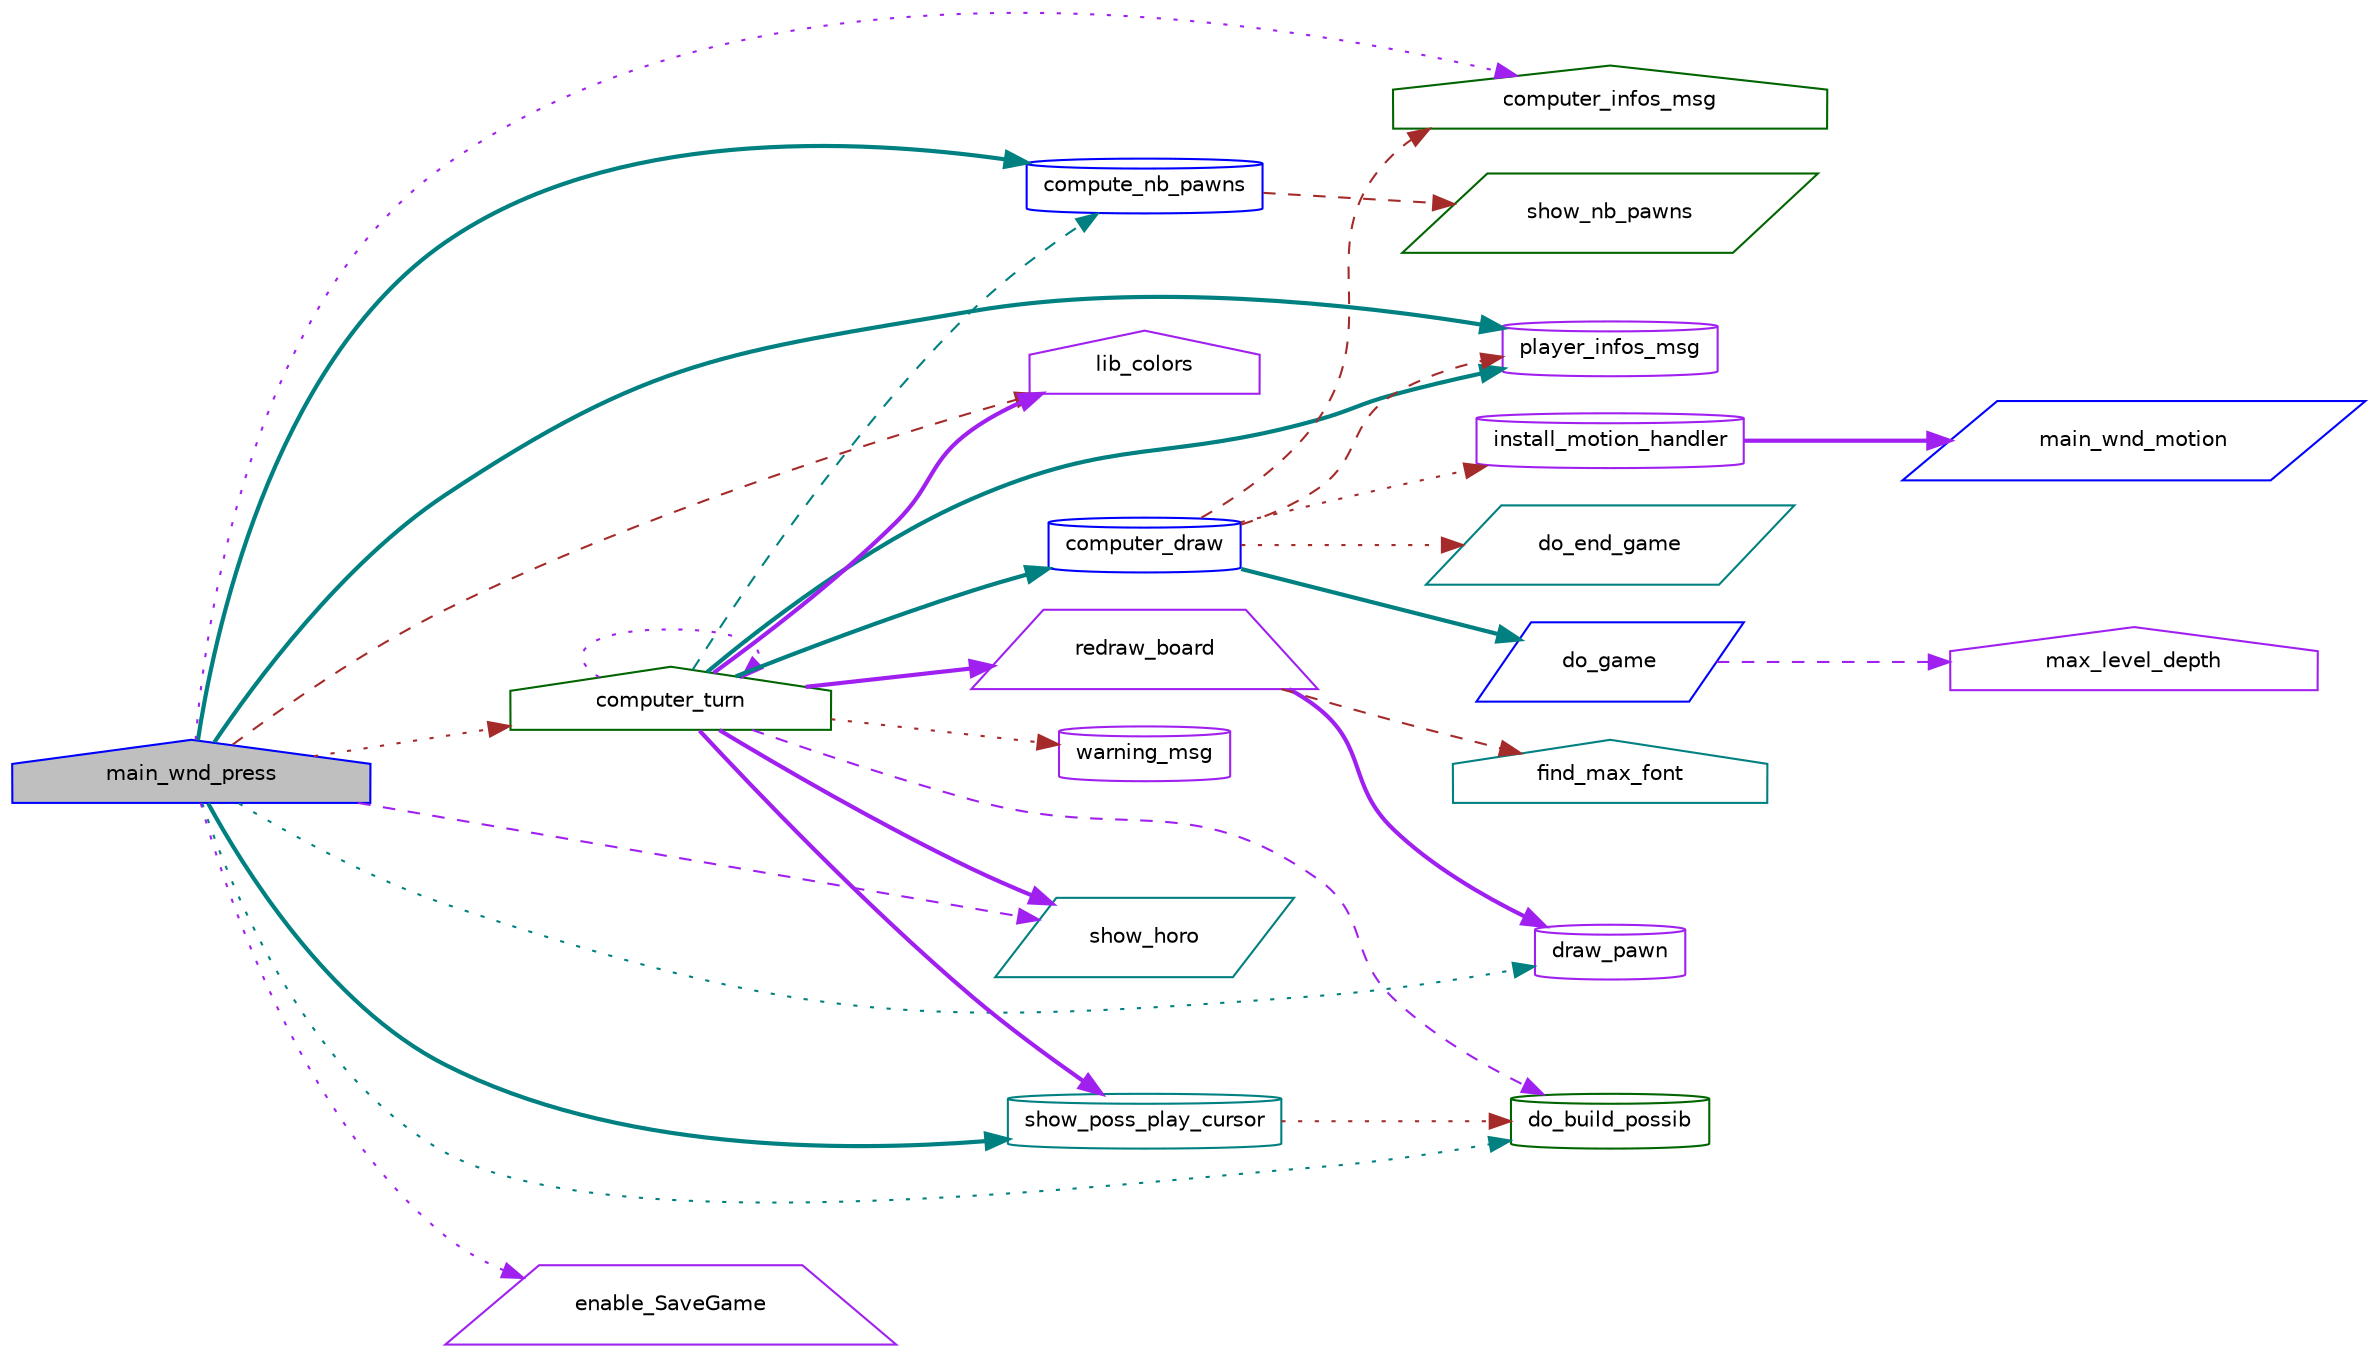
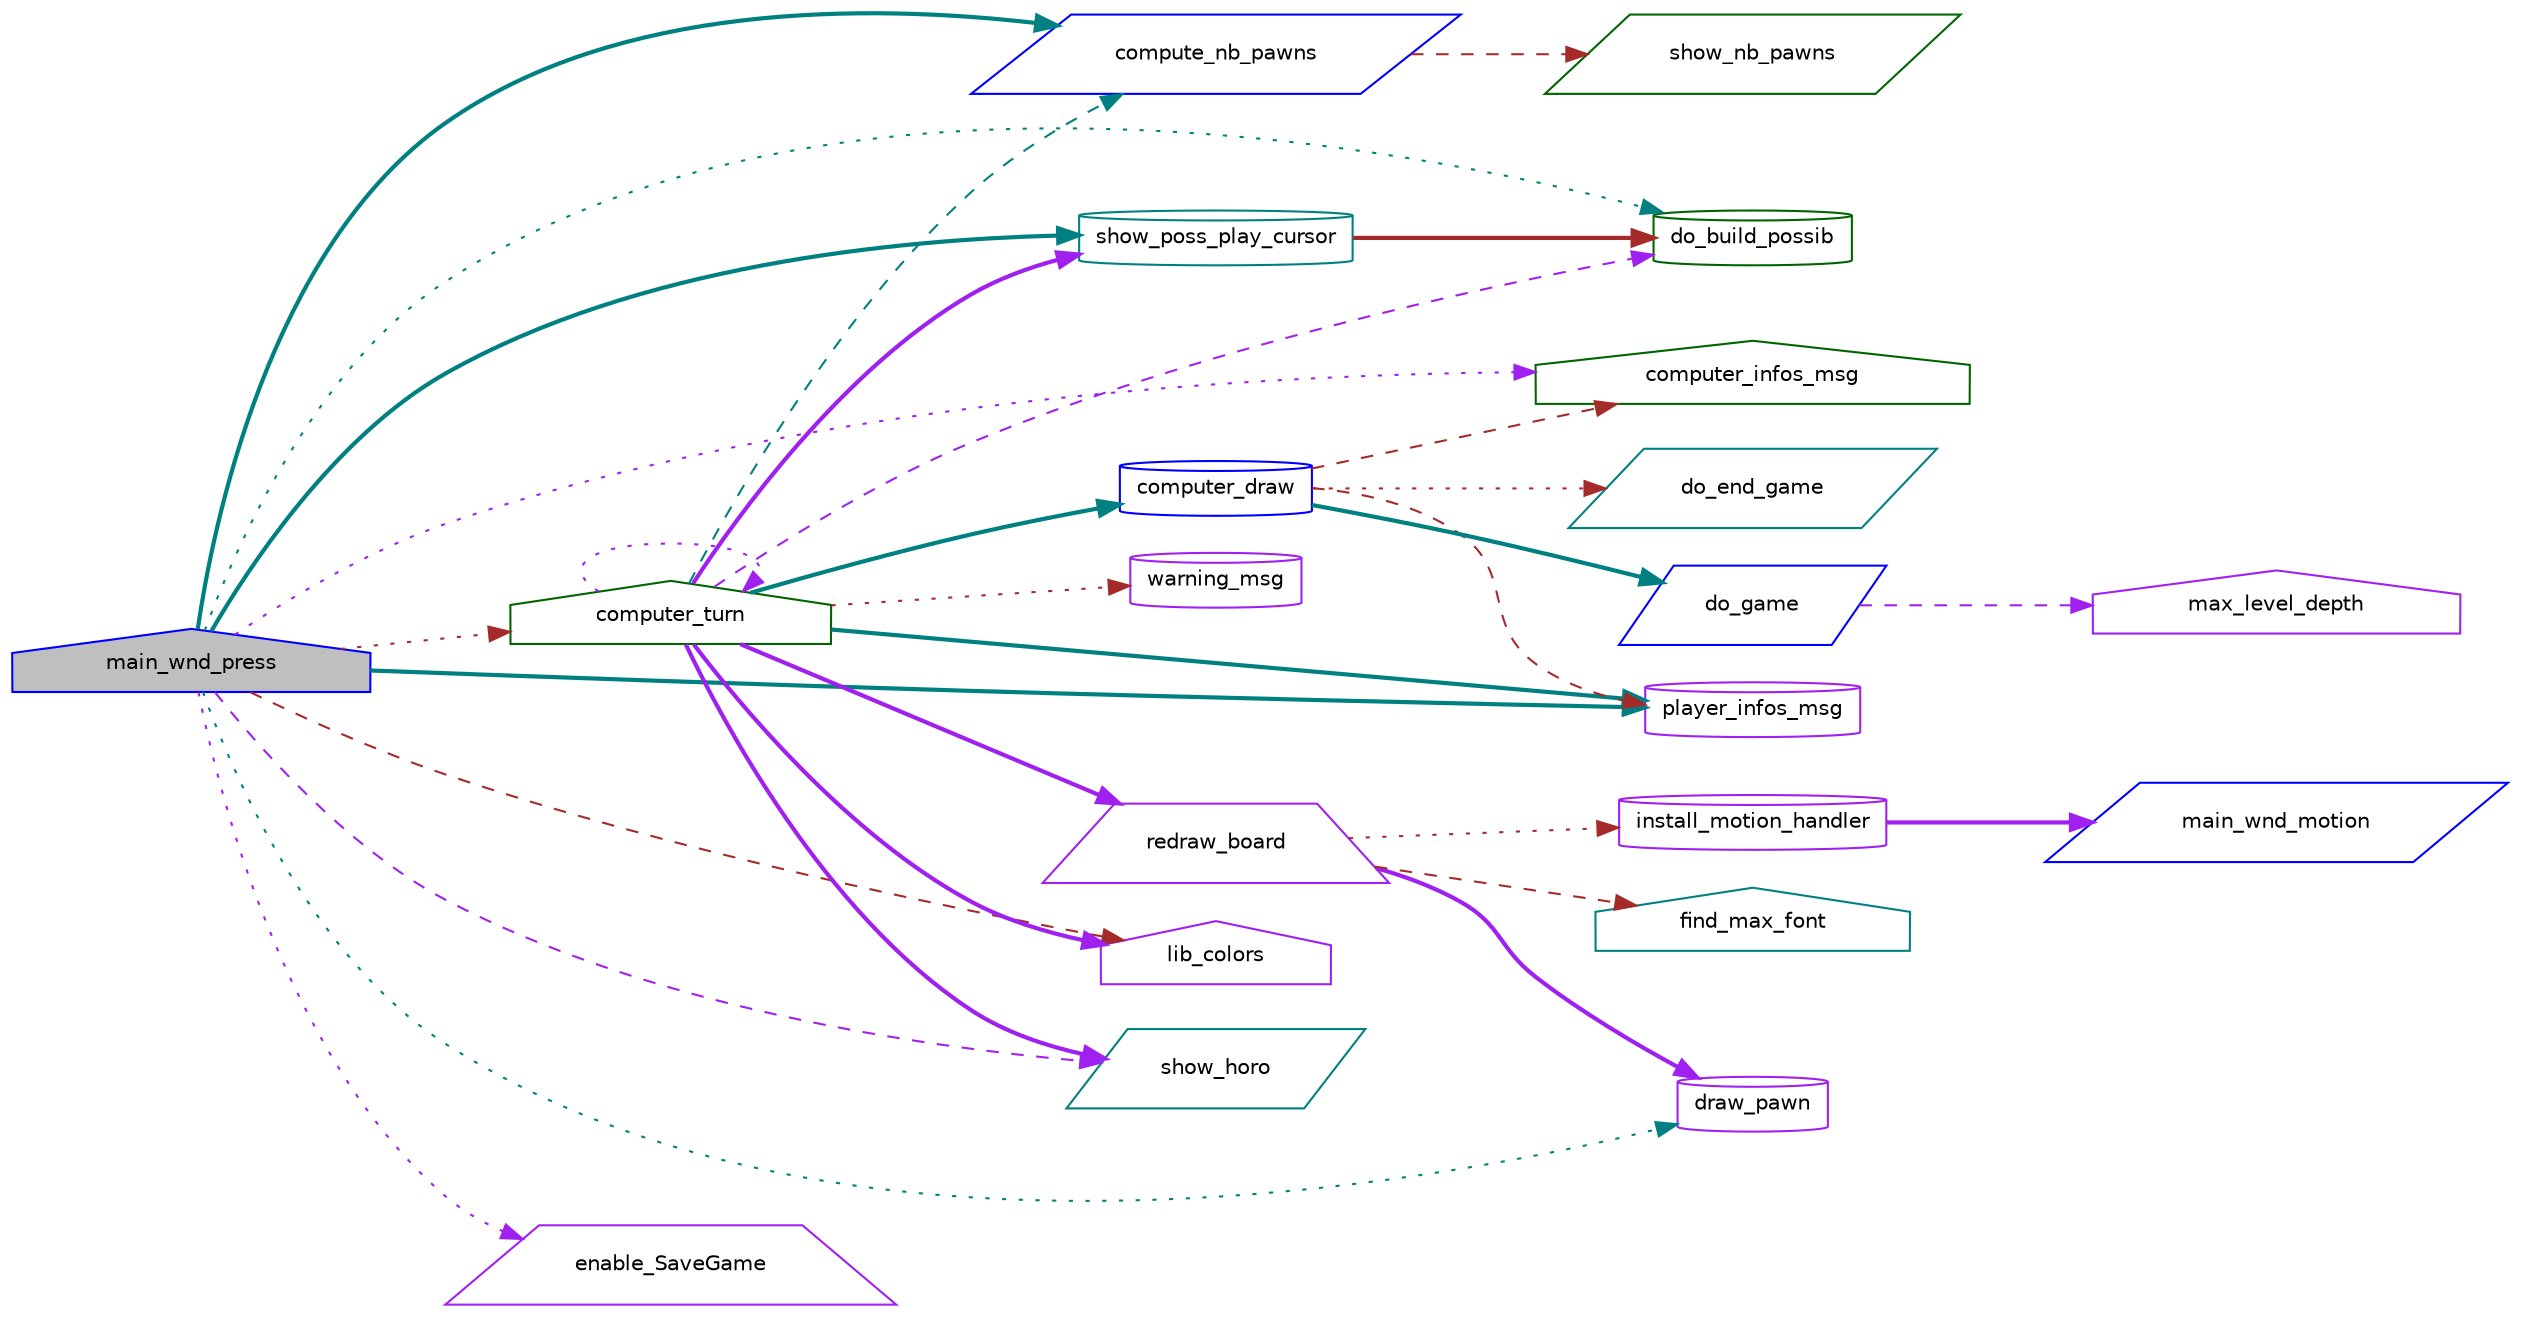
  digraph {
    rankdir=LR
    node [color=purple fillcolor=white fontname=Helvetica fontsize=10 shape=cylinder style=filled]
    edge [color=purple fontname=Helvetica fontsize=10 labelfontname=Helvetica labelfontsize=10 style=bold]
    n1 [color=blue fillcolor=grey75 fontcolor=black height=0.2 label=main_wnd_press shape=house width=0.4]
-   n2 [color=blue height=0.2 label=compute_nb_pawns width=0.4]
+   n2 [color=blue height=0.2 label=compute_nb_pawns shape=parallelogram width=0.4]
    n3 [color=darkgreen height=0.2 label=computer_infos_msg shape=house width=0.4]
    n4 [color=darkgreen height=0.2 label=computer_turn shape=house width=0.4]
    n5 [height=0.2 label=player_infos_msg width=0.4]
    n6 [color=darkgreen height=0.2 label=do_build_possib width=0.4]
    n7 [height=0.2 label=lib_colors shape=house width=0.4]
    n8 [height=0.2 label=draw_pawn width=0.4]
    n9 [color=teal height=0.2 label=show_horo shape=parallelogram width=0.4]
    n10 [color=teal height=0.2 label=show_poss_play_cursor width=0.4]
    n11 [height=0.2 label=enable_SaveGame shape=trapezium width=0.4]
    n12 [color=darkgreen height=0.2 label=show_nb_pawns shape=parallelogram width=0.4]
    n13 [color=blue height=0.2 label=computer_draw width=0.4]
    n14 [height=0.2 label=redraw_board shape=trapezium width=0.4]
    n15 [height=0.2 label=warning_msg width=0.4]
    n16 [color=teal height=0.2 label=do_end_game shape=parallelogram width=0.4]
    n17 [color=blue height=0.2 label=do_game shape=parallelogram width=0.4]
    n18 [height=0.2 label=install_motion_handler width=0.4]
    n19 [color=teal height=0.2 label=find_max_font shape=house width=0.4]
    n20 [height=0.2 label=max_level_depth shape=house width=0.4]
    n21 [color=blue height=0.2 label=main_wnd_motion shape=parallelogram width=0.4]
    n1 -> n2 [color=teal]
    n1 -> n3 [style=dotted]
    n1 -> n4 [color=brown style=dotted]
    n1 -> n5 [color=teal]
    n1 -> n6 [color=teal style=dotted]
    n1 -> n7 [color=brown style=dashed]
    n1 -> n8 [color=teal style=dotted]
    n1 -> n9 [style=dashed]
    n1 -> n10 [color=teal]
    n1 -> n11 [style=dotted]
    n2 -> n12 [color=brown style=dashed]
    n4 -> n2 [color=teal style=dashed]
    n4 -> n4 [style=dotted]
    n4 -> n5 [color=teal]
    n4 -> n6 [style=dashed]
    n4 -> n7
    n4 -> n9
    n4 -> n10
    n4 -> n13 [color=teal]
    n4 -> n14
    n4 -> n15 [color=brown style=dotted]
-   n10 -> n6 [color=brown style=dotted]
+   n10 -> n6 [color=brown]
    n13 -> n3 [color=brown style=dashed]
    n13 -> n5 [color=brown style=dashed]
    n13 -> n16 [color=brown style=dotted]
    n13 -> n17 [color=teal]
-   n13 -> n18 [color=brown style=dotted]
+   n14 -> n18 [color=brown style=dotted]
    n14 -> n8
    n14 -> n19 [color=brown style=dashed]
    n17 -> n20 [style=dashed]
    n18 -> n21
  }
